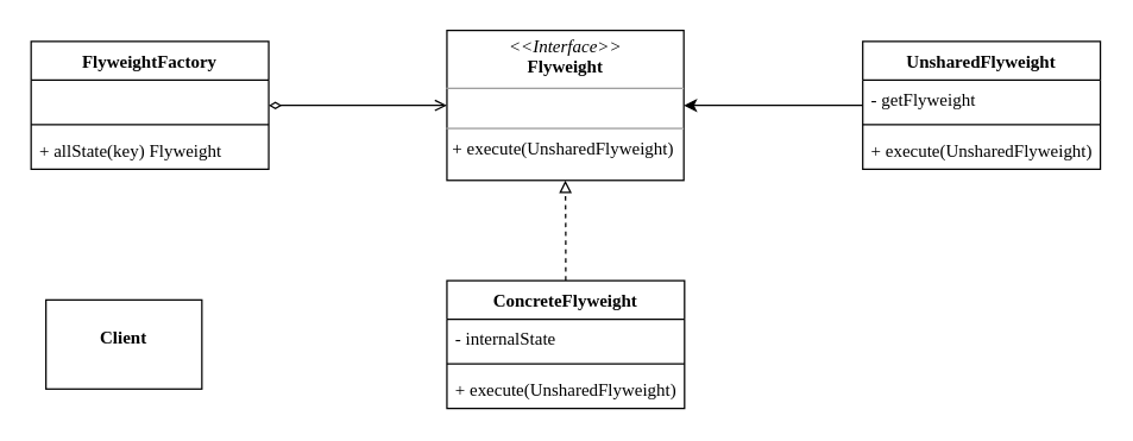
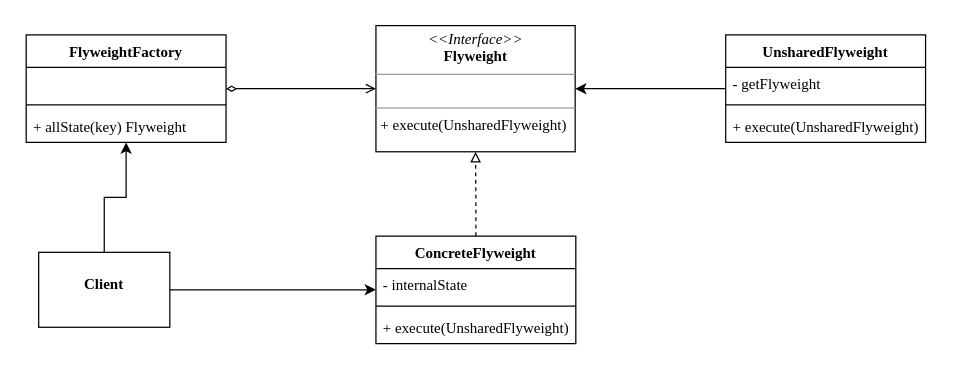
  <mxCell id="0" />
  <mxCell id="1" parent="0" />
+ <mxCell id="2" style="edgeStyle=orthogonalEdgeStyle;rounded=0;orthogonalLoop=1;jettySize=auto;html=1;exitX=0.5;exitY=0;exitDx=0;exitDy=0;fontFamily=Times New Roman;" parent="1" source="3" target="4" edge="1"><mxGeometry relative="1" as="geometry" /></mxCell>
  <mxCell id="3" value="&lt;p style=&quot;margin: 0px ; margin-top: 4px ; text-align: center&quot;&gt;&lt;br&gt;&lt;b&gt;Client&lt;/b&gt;&lt;/p&gt;" style="verticalAlign=top;align=left;overflow=fill;fontSize=12;fontFamily=Times New Roman;html=1;" parent="1" vertex="1"><mxGeometry x="30" y="201.5" width="105" height="60" as="geometry" /></mxCell>
  <mxCell id="4" value="FlyweightFactory" style="swimlane;fontStyle=1;align=center;verticalAlign=top;childLayout=stackLayout;horizontal=1;startSize=26;horizontalStack=0;resizeParent=1;resizeParentMax=0;resizeLast=0;collapsible=1;marginBottom=0;fontFamily=Times New Roman;" parent="1" vertex="1"><mxGeometry x="20" y="27.5" width="160" height="86" as="geometry" /></mxCell>
  <mxCell id="5" value=" " style="text;strokeColor=none;fillColor=none;align=left;verticalAlign=top;spacingLeft=4;spacingRight=4;overflow=hidden;rotatable=0;points=[[0,0.5],[1,0.5]];portConstraint=eastwest;fontFamily=Times New Roman;" parent="4" vertex="1"><mxGeometry y="26" width="160" height="26" as="geometry" /></mxCell>
  <mxCell id="6" value="" style="line;strokeWidth=1;fillColor=none;align=left;verticalAlign=middle;spacingTop=-1;spacingLeft=3;spacingRight=3;rotatable=0;labelPosition=right;points=[];portConstraint=eastwest;fontFamily=Times New Roman;" parent="4" vertex="1"><mxGeometry y="52" width="160" height="8" as="geometry" /></mxCell>
  <mxCell id="7" value="+ allState(key) Flyweight&#10;" style="text;strokeColor=none;fillColor=none;align=left;verticalAlign=top;spacingLeft=4;spacingRight=4;overflow=hidden;rotatable=0;points=[[0,0.5],[1,0.5]];portConstraint=eastwest;fontFamily=Times New Roman;" parent="4" vertex="1"><mxGeometry y="60" width="160" height="26" as="geometry" /></mxCell>
  <mxCell id="8" value="ConcreteFlyweight" style="swimlane;fontStyle=1;align=center;verticalAlign=top;childLayout=stackLayout;horizontal=1;startSize=26;horizontalStack=0;resizeParent=1;resizeParentMax=0;resizeLast=0;collapsible=1;marginBottom=0;fontFamily=Times New Roman;" parent="1" vertex="1"><mxGeometry x="300" y="188.5" width="160" height="86" as="geometry" /></mxCell>
  <mxCell id="9" value="- internalState " style="text;strokeColor=none;fillColor=none;align=left;verticalAlign=top;spacingLeft=4;spacingRight=4;overflow=hidden;rotatable=0;points=[[0,0.5],[1,0.5]];portConstraint=eastwest;fontFamily=Times New Roman;" parent="8" vertex="1"><mxGeometry y="26" width="160" height="26" as="geometry" /></mxCell>
  <mxCell id="10" value="" style="line;strokeWidth=1;fillColor=none;align=left;verticalAlign=middle;spacingTop=-1;spacingLeft=3;spacingRight=3;rotatable=0;labelPosition=right;points=[];portConstraint=eastwest;fontFamily=Times New Roman;" parent="8" vertex="1"><mxGeometry y="52" width="160" height="8" as="geometry" /></mxCell>
  <mxCell id="11" value="+ execute(UnsharedFlyweight)&#10;" style="text;strokeColor=none;fillColor=none;align=left;verticalAlign=top;spacingLeft=4;spacingRight=4;overflow=hidden;rotatable=0;points=[[0,0.5],[1,0.5]];portConstraint=eastwest;fontFamily=Times New Roman;" parent="8" vertex="1"><mxGeometry y="60" width="160" height="26" as="geometry" /></mxCell>
  <mxCell id="12" style="rounded=0;orthogonalLoop=1;jettySize=auto;html=1;fontFamily=Times New Roman;entryX=0.5;entryY=1;entryDx=0;entryDy=0;exitX=0.5;exitY=0;exitDx=0;exitDy=0;endArrow=block;endFill=0;dashed=1;edgeStyle=orthogonalEdgeStyle;" parent="1" source="8" target="13" edge="1"><mxGeometry relative="1" as="geometry"><mxPoint x="50" y="158.5" as="sourcePoint" /><mxPoint x="191" y="158.5" as="targetPoint" /></mxGeometry></mxCell>
  <mxCell id="13" value="&lt;p style=&quot;margin:0px;margin-top:4px;text-align:center;&quot;&gt;&lt;i&gt;&amp;lt;&amp;lt;Interface&amp;gt;&amp;gt;&lt;/i&gt;&lt;br&gt;&lt;b&gt;Flyweight&lt;/b&gt;&lt;/p&gt;&lt;hr size=&quot;1&quot;&gt;&lt;p style=&quot;margin:0px;margin-left:4px;&quot;&gt;&lt;br&gt;&lt;/p&gt;&lt;hr size=&quot;1&quot;&gt;&lt;p style=&quot;margin:0px;margin-left:4px;&quot;&gt;+ execute(UnsharedFlyweight)&lt;br&gt;&lt;/p&gt;" style="verticalAlign=top;align=left;overflow=fill;fontSize=12;fontFamily=Times New Roman;html=1;" parent="1" vertex="1"><mxGeometry x="300" y="20" width="159.5" height="101" as="geometry" /></mxCell>
  <mxCell id="14" style="rounded=0;orthogonalLoop=1;jettySize=auto;html=1;fontFamily=Times New Roman;endArrow=open;endFill=0;edgeStyle=orthogonalEdgeStyle;startArrow=diamondThin;startFill=0;targetPerimeterSpacing=0;sourcePerimeterSpacing=0;strokeWidth=1;" parent="1" source="4" target="13" edge="1"><mxGeometry relative="1" as="geometry"><mxPoint x="420" y="188.5" as="sourcePoint" /><mxPoint x="270.25" y="118.5" as="targetPoint" /></mxGeometry></mxCell>
+ <mxCell id="15" style="edgeStyle=orthogonalEdgeStyle;rounded=0;orthogonalLoop=1;jettySize=auto;html=1;exitX=1;exitY=0.5;exitDx=0;exitDy=0;fontFamily=Times New Roman;" edge="1" parent="1" source="3" target="8"><mxGeometry relative="1" as="geometry"><mxPoint x="110" y="211.5" as="sourcePoint" /><mxPoint x="110" y="123.5" as="targetPoint" /></mxGeometry></mxCell>
  <mxCell id="16" style="edgeStyle=orthogonalEdgeStyle;rounded=0;orthogonalLoop=1;jettySize=auto;html=1;entryX=1;entryY=0.5;entryDx=0;entryDy=0;" edge="1" parent="1" source="17" target="13"><mxGeometry relative="1" as="geometry" /></mxCell>
  <mxCell id="17" value="UnsharedFlyweight" style="swimlane;fontStyle=1;align=center;verticalAlign=top;childLayout=stackLayout;horizontal=1;startSize=26;horizontalStack=0;resizeParent=1;resizeParentMax=0;resizeLast=0;collapsible=1;marginBottom=0;fontFamily=Times New Roman;" vertex="1" parent="1"><mxGeometry x="580" y="27.5" width="160" height="86" as="geometry" /></mxCell>
  <mxCell id="18" value="- getFlyweight " style="text;strokeColor=none;fillColor=none;align=left;verticalAlign=top;spacingLeft=4;spacingRight=4;overflow=hidden;rotatable=0;points=[[0,0.5],[1,0.5]];portConstraint=eastwest;fontFamily=Times New Roman;" vertex="1" parent="17"><mxGeometry y="26" width="160" height="26" as="geometry" /></mxCell>
  <mxCell id="19" value="" style="line;strokeWidth=1;fillColor=none;align=left;verticalAlign=middle;spacingTop=-1;spacingLeft=3;spacingRight=3;rotatable=0;labelPosition=right;points=[];portConstraint=eastwest;fontFamily=Times New Roman;" vertex="1" parent="17"><mxGeometry y="52" width="160" height="8" as="geometry" /></mxCell>
  <mxCell id="20" value="+ execute(UnsharedFlyweight)&#10;" style="text;strokeColor=none;fillColor=none;align=left;verticalAlign=top;spacingLeft=4;spacingRight=4;overflow=hidden;rotatable=0;points=[[0,0.5],[1,0.5]];portConstraint=eastwest;fontFamily=Times New Roman;" vertex="1" parent="17"><mxGeometry y="60" width="160" height="26" as="geometry" /></mxCell>
